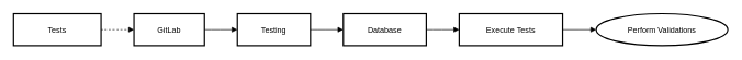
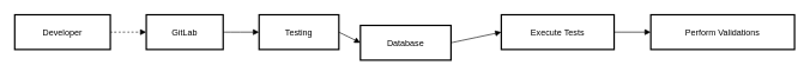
  <mxCell id="0" />
  <mxCell id="1" parent="0" />
- <mxCell id="2" value="Tests" style="whiteSpace=wrap;strokeWidth=2;" vertex="1" parent="1"><mxGeometry x="20" y="20" width="133" height="49" as="geometry" /></mxCell>
+ <mxCell id="2" value="Developer" style="whiteSpace=wrap;strokeWidth=2;" vertex="1" parent="1"><mxGeometry x="20" y="20" width="133" height="49" as="geometry" /></mxCell>
  <mxCell id="3" value="GitLab" style="whiteSpace=wrap;strokeWidth=2;" vertex="1" parent="1"><mxGeometry x="203" y="20" width="107" height="49" as="geometry" /></mxCell>
  <mxCell id="4" value="Testing" style="whiteSpace=wrap;strokeWidth=2;" vertex="1" parent="1"><mxGeometry x="360" y="20" width="111" height="49" as="geometry" /></mxCell>
- <mxCell id="5" value="Database" style="whiteSpace=wrap;strokeWidth=2;" vertex="1" parent="1"><mxGeometry x="521" y="20" width="126" height="49" as="geometry" /></mxCell>
+ <mxCell id="5" value="Database" style="whiteSpace=wrap;strokeWidth=2;" vertex="1" parent="1"><mxGeometry x="501" y="35" width="126" height="49" as="geometry" /></mxCell>
  <mxCell id="6" value="Execute Tests" style="whiteSpace=wrap;strokeWidth=2;" vertex="1" parent="1"><mxGeometry x="697" y="20" width="157" height="49" as="geometry" /></mxCell>
- <mxCell id="7" value="Perform Validations" style="ellipse;whiteSpace=wrap;strokeWidth=2;" vertex="1" parent="1"><mxGeometry x="905" y="20" width="200" height="49" as="geometry" /></mxCell>
+ <mxCell id="7" value="Perform Validations" style="whiteSpace=wrap;strokeWidth=2;" vertex="1" parent="1"><mxGeometry x="905" y="20" width="200" height="49" as="geometry" /></mxCell>
  <mxCell id="8" value="" style="curved=1;startArrow=none;endArrow=block;exitX=1;exitY=0.5;entryX=0;entryY=0.5;dashed=1;" edge="1" parent="1" source="2" target="3"><mxGeometry relative="1" as="geometry"><Array as="points" /></mxGeometry></mxCell>
  <mxCell id="9" value="" style="curved=1;startArrow=none;endArrow=block;exitX=1;exitY=0.5;entryX=0;entryY=0.5;" edge="1" parent="1" source="3" target="4"><mxGeometry relative="1" as="geometry"><Array as="points" /></mxGeometry></mxCell>
  <mxCell id="10" value="" style="curved=1;startArrow=none;endArrow=block;exitX=1;exitY=0.5;entryX=0;entryY=0.5;" edge="1" parent="1" source="4" target="5"><mxGeometry relative="1" as="geometry"><Array as="points" /></mxGeometry></mxCell>
  <mxCell id="11" value="" style="curved=1;startArrow=none;endArrow=block;exitX=1;exitY=0.5;entryX=0;entryY=0.5;" edge="1" parent="1" source="5" target="6"><mxGeometry relative="1" as="geometry"><Array as="points" /></mxGeometry></mxCell>
  <mxCell id="12" value="" style="curved=1;startArrow=none;endArrow=block;exitX=1;exitY=0.5;entryX=0;entryY=0.5;" edge="1" parent="1" source="6" target="7"><mxGeometry relative="1" as="geometry"><Array as="points" /></mxGeometry></mxCell>
